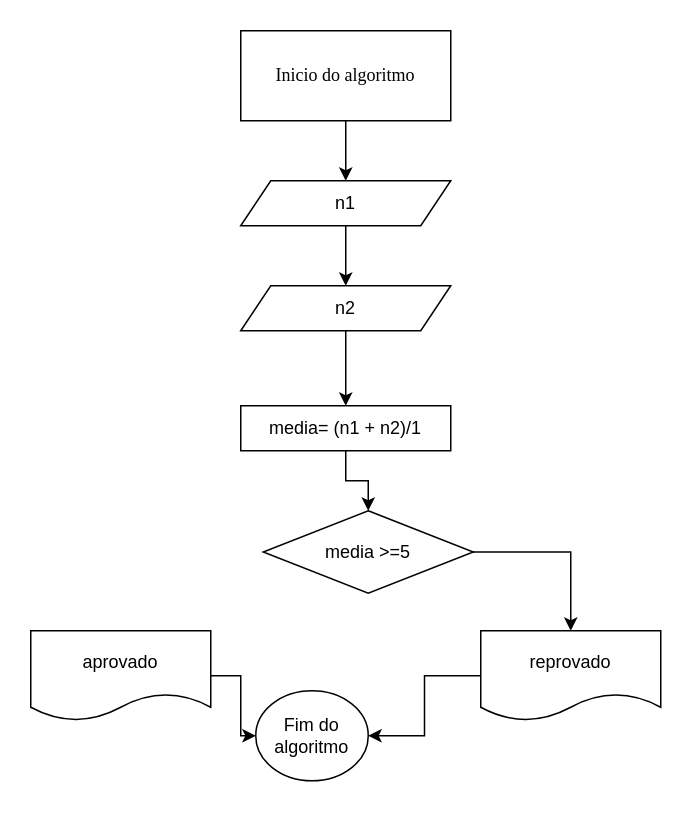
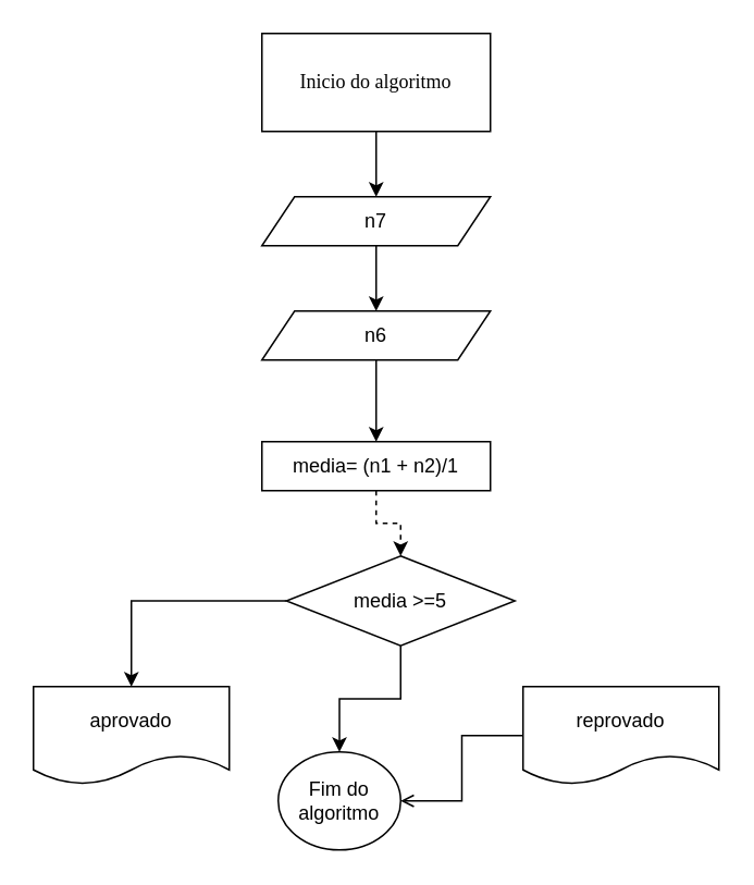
  <mxCell id="0" />
  <mxCell id="1" parent="0" />
  <mxCell id="2" style="edgeStyle=orthogonalEdgeStyle;rounded=0;orthogonalLoop=1;jettySize=auto;html=1;" edge="1" parent="1" source="3"><mxGeometry relative="1" as="geometry"><mxPoint x="230" y="120" as="targetPoint" /></mxGeometry></mxCell>
  <mxCell id="3" value="Inicio do algoritmo" style="whiteSpace=wrap;html=1;fontFamily=Times New Roman;rounded=0;" vertex="1" parent="1"><mxGeometry x="160" y="20" width="140" height="60" as="geometry" /></mxCell>
  <mxCell id="4" value="" style="edgeStyle=orthogonalEdgeStyle;rounded=0;orthogonalLoop=1;jettySize=auto;html=1;" edge="1" parent="1" source="5" target="7"><mxGeometry relative="1" as="geometry" /></mxCell>
- <mxCell id="5" value="n1" style="shape=parallelogram;perimeter=parallelogramPerimeter;whiteSpace=wrap;html=1;fixedSize=1;" vertex="1" parent="1"><mxGeometry x="160" y="120" width="140" height="30" as="geometry" /></mxCell>
+ <mxCell id="5" value="n7" style="shape=parallelogram;perimeter=parallelogramPerimeter;whiteSpace=wrap;html=1;fixedSize=1;" vertex="1" parent="1"><mxGeometry x="160" y="120" width="140" height="30" as="geometry" /></mxCell>
  <mxCell id="6" value="" style="edgeStyle=orthogonalEdgeStyle;rounded=0;orthogonalLoop=1;jettySize=auto;html=1;" edge="1" parent="1" source="7" target="9"><mxGeometry relative="1" as="geometry" /></mxCell>
- <mxCell id="7" value="n2" style="shape=parallelogram;perimeter=parallelogramPerimeter;whiteSpace=wrap;html=1;fixedSize=1;" vertex="1" parent="1"><mxGeometry x="160" y="190" width="140" height="30" as="geometry" /></mxCell>
- <mxCell id="8" value="" style="edgeStyle=orthogonalEdgeStyle;rounded=0;orthogonalLoop=1;jettySize=auto;html=1;" edge="1" parent="1" source="9" target="12"><mxGeometry relative="1" as="geometry" /></mxCell>
+ <mxCell id="7" value="n6" style="shape=parallelogram;perimeter=parallelogramPerimeter;whiteSpace=wrap;html=1;fixedSize=1;" vertex="1" parent="1"><mxGeometry x="160" y="190" width="140" height="30" as="geometry" /></mxCell>
+ <mxCell id="8" value="" style="edgeStyle=orthogonalEdgeStyle;rounded=0;orthogonalLoop=1;jettySize=auto;html=1;dashed=1;" edge="1" parent="1" source="9" target="12"><mxGeometry relative="1" as="geometry" /></mxCell>
  <mxCell id="9" value="media= (n1 + n2)/1" style="whiteSpace=wrap;html=1;" vertex="1" parent="1"><mxGeometry x="160" y="270" width="140" height="30" as="geometry" /></mxCell>
- <mxCell id="11" value="" style="edgeStyle=orthogonalEdgeStyle;rounded=0;orthogonalLoop=1;jettySize=auto;html=1;" edge="1" parent="1" source="12" target="16"><mxGeometry relative="1" as="geometry" /></mxCell>
+ <mxCell id="10" value="" style="edgeStyle=orthogonalEdgeStyle;rounded=0;orthogonalLoop=1;jettySize=auto;html=1;" edge="1" parent="1" source="12" target="14"><mxGeometry relative="1" as="geometry" /></mxCell>
+ <mxCell id="11" value="" style="edgeStyle=orthogonalEdgeStyle;rounded=0;orthogonalLoop=1;jettySize=auto;html=1;" edge="1" parent="1" source="12" target="17"><mxGeometry relative="1" as="geometry" /></mxCell>
  <mxCell id="12" value="media &amp;gt;=5" style="rhombus;whiteSpace=wrap;html=1;" vertex="1" parent="1"><mxGeometry x="175" y="340" width="140" height="55" as="geometry" /></mxCell>
- <mxCell id="13" value="" style="edgeStyle=orthogonalEdgeStyle;rounded=0;orthogonalLoop=1;jettySize=auto;html=1;" edge="1" parent="1" source="14" target="17"><mxGeometry relative="1" as="geometry" /></mxCell>
  <mxCell id="14" value="aprovado" style="shape=document;whiteSpace=wrap;html=1;boundedLbl=1;" vertex="1" parent="1"><mxGeometry x="20" y="420" width="120" height="60" as="geometry" /></mxCell>
- <mxCell id="15" value="" style="edgeStyle=orthogonalEdgeStyle;rounded=0;orthogonalLoop=1;jettySize=auto;html=1;" edge="1" parent="1" source="16" target="17"><mxGeometry relative="1" as="geometry" /></mxCell>
+ <mxCell id="15" value="" style="edgeStyle=orthogonalEdgeStyle;rounded=0;orthogonalLoop=1;jettySize=auto;html=1;endArrow=open;" edge="1" parent="1" source="16" target="17"><mxGeometry relative="1" as="geometry" /></mxCell>
  <mxCell id="16" value="reprovado" style="shape=document;whiteSpace=wrap;html=1;boundedLbl=1;" vertex="1" parent="1"><mxGeometry x="320" y="420" width="120" height="60" as="geometry" /></mxCell>
  <mxCell id="17" value="Fim do algoritmo" style="ellipse;whiteSpace=wrap;html=1;" vertex="1" parent="1"><mxGeometry x="170" y="460" width="75" height="60" as="geometry" /></mxCell>
